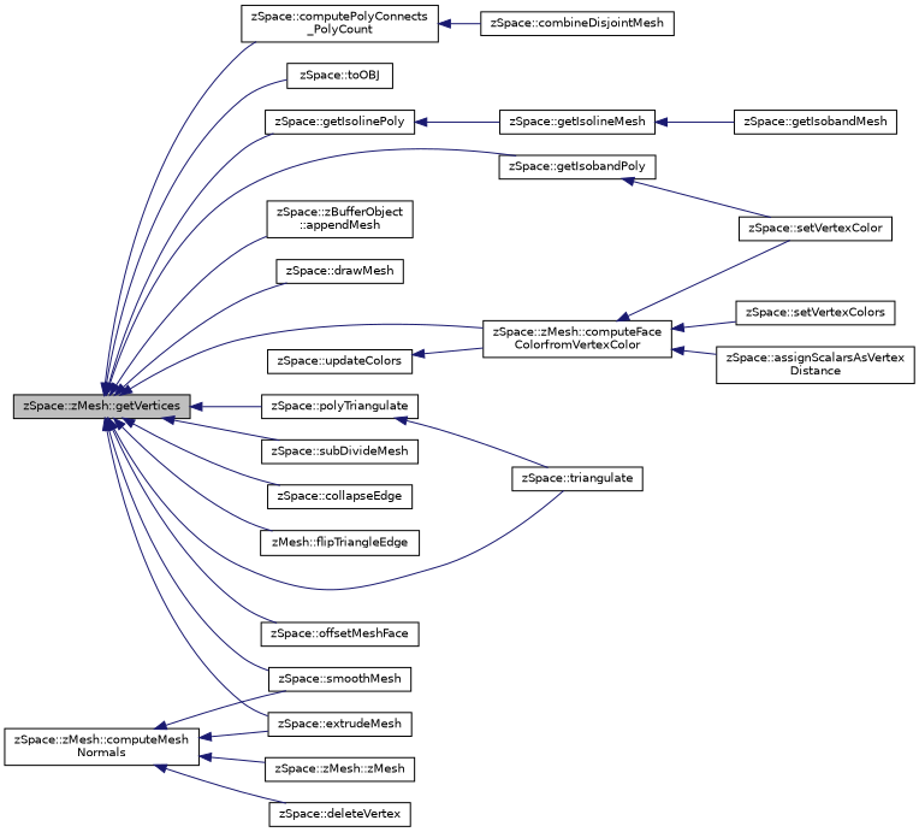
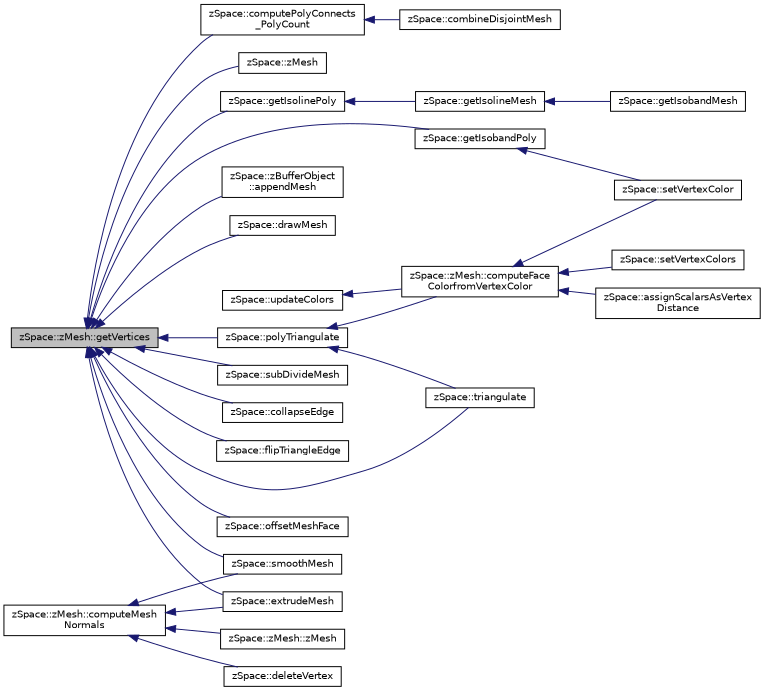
  digraph {
    rankdir=LR
    node [color=black fillcolor=white fontname=Helvetica fontsize=10 shape=record style=filled]
    edge [color=midnightblue dir=back fontname=Helvetica fontsize=10 labelfontname=Helvetica labelfontsize=10 style=solid]
    n1 [fillcolor=grey75 fontcolor=black height=0.2 label="zSpace::zMesh::getVertices" width=0.4]
    n2 [height=0.2 label="zSpace::zBufferObject\l::appendMesh" width=0.4]
    n3 [height=0.2 label="zSpace::drawMesh" width=0.4]
    n4 [height=0.2 label="zSpace::getIsolinePoly" width=0.4]
    n5 [height=0.2 label="zSpace::getIsobandPoly" width=0.4]
    n6 [height=0.2 label="zSpace::zMesh::computeFace\lColorfromVertexColor" width=0.4]
    n7 [height=0.2 label="zSpace::triangulate" width=0.4]
    n8 [height=0.2 label="zSpace::subDivideMesh" width=0.4]
    n9 [height=0.2 label="zSpace::smoothMesh" width=0.4]
    n10 [height=0.2 label="zSpace::extrudeMesh" width=0.4]
    n11 [height=0.2 label="zSpace::polyTriangulate" width=0.4]
    n12 [height=0.2 label="zSpace::collapseEdge" width=0.4]
-   n13 [height=0.2 label="zMesh::flipTriangleEdge" width=0.4]
+   n13 [height=0.2 label="zSpace::flipTriangleEdge" width=0.4]
    n14 [height=0.2 label="zSpace::computePolyConnects\l_PolyCount" width=0.4]
    n15 [height=0.2 label="zSpace::offsetMeshFace" width=0.4]
-   n16 [height=0.2 label="zSpace::toOBJ" width=0.4]
+   n16 [height=0.2 label="zSpace::zMesh" width=0.4]
    n17 [height=0.2 label="zSpace::getIsolineMesh" width=0.4]
    n18 [height=0.2 label="zSpace::setVertexColor" width=0.4]
    n19 [height=0.2 label="zSpace::assignScalarsAsVertex\lDistance" width=0.4]
    n20 [height=0.2 label="zSpace::setVertexColors" width=0.4]
    n21 [height=0.2 label="zSpace::zMesh::computeMesh\lNormals" width=0.4]
    n22 [height=0.2 label="zSpace::zMesh::zMesh" width=0.4]
    n23 [height=0.2 label="zSpace::deleteVertex" width=0.4]
    n24 [height=0.2 label="zSpace::combineDisjointMesh" width=0.4]
    n25 [height=0.2 label="zSpace::getIsobandMesh" width=0.4]
    n26 [height=0.2 label="zSpace::updateColors" width=0.4]
    n1 -> n2
    n1 -> n3
    n1 -> n4
    n1 -> n5
-   n1 -> n6
+   n11 -> n6
    n1 -> n7
    n1 -> n8
    n1 -> n9
    n1 -> n10
    n1 -> n11
    n1 -> n12
    n1 -> n13
    n1 -> n14
    n1 -> n15
    n1 -> n16
    n4 -> n17
    n5 -> n18
    n6 -> n18
    n6 -> n19
    n6 -> n20
    n11 -> n7
    n14 -> n24
    n17 -> n25
    n21 -> n9
    n21 -> n10
    n21 -> n22
    n21 -> n23
    n26 -> n6
  }
